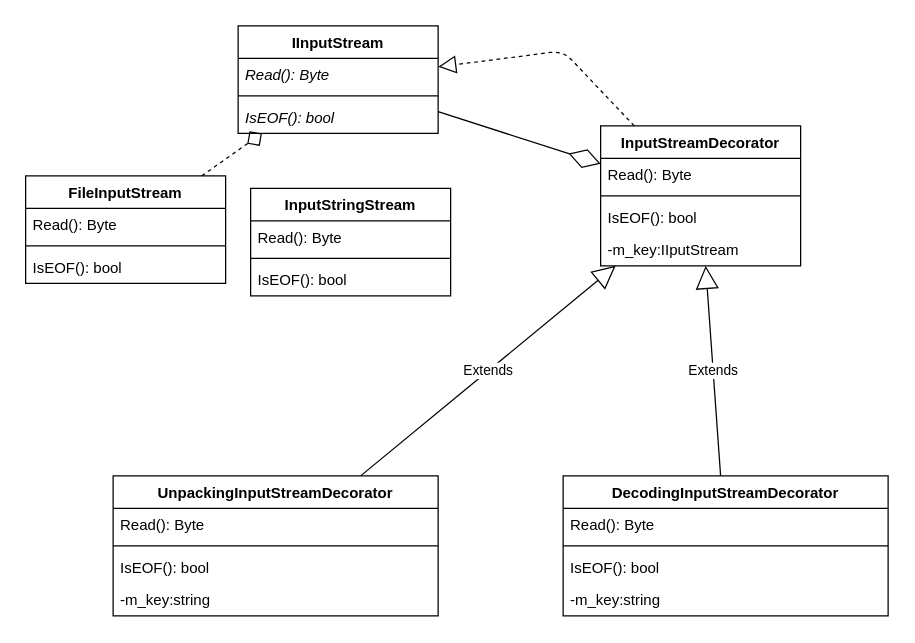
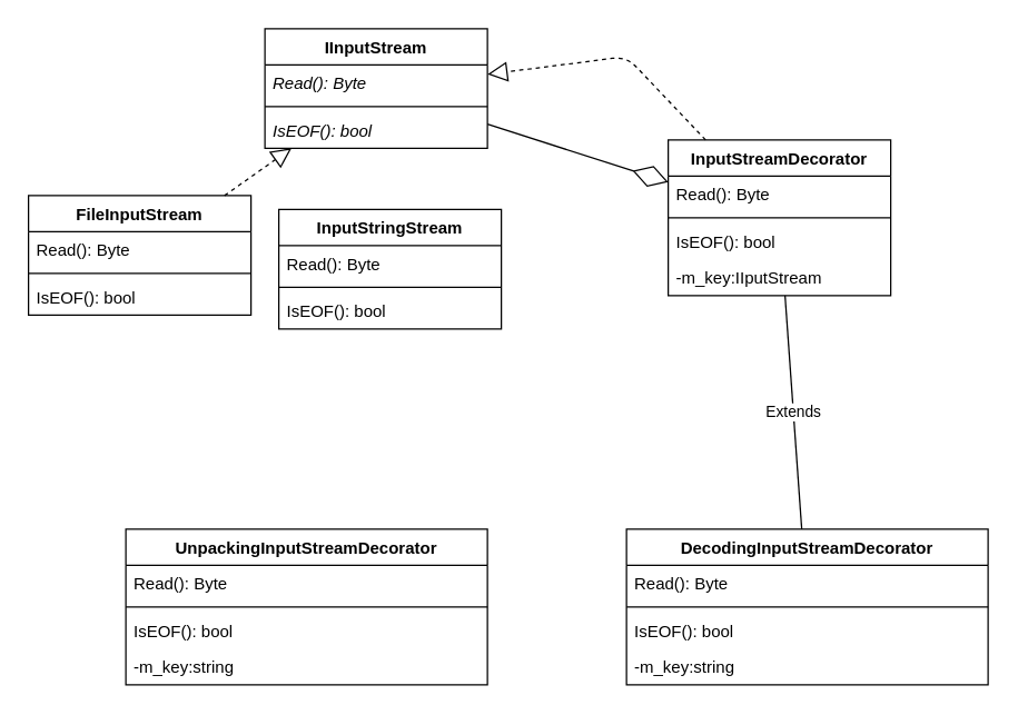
  <mxCell id="0" />
  <mxCell id="1" parent="0" />
  <mxCell id="2" value="IInputStream" style="swimlane;fontStyle=1;align=center;verticalAlign=top;childLayout=stackLayout;horizontal=1;startSize=26;horizontalStack=0;resizeParent=1;resizeParentMax=0;resizeLast=0;collapsible=1;marginBottom=0;" vertex="1" parent="1"><mxGeometry x="190" y="20" width="160" height="86" as="geometry" /></mxCell>
  <mxCell id="3" value="Read(): Byte" style="text;strokeColor=none;fillColor=none;align=left;verticalAlign=top;spacingLeft=4;spacingRight=4;overflow=hidden;rotatable=0;points=[[0,0.5],[1,0.5]];portConstraint=eastwest;fontStyle=2" vertex="1" parent="2"><mxGeometry y="26" width="160" height="26" as="geometry" /></mxCell>
  <mxCell id="4" value="" style="line;strokeWidth=1;fillColor=none;align=left;verticalAlign=middle;spacingTop=-1;spacingLeft=3;spacingRight=3;rotatable=0;labelPosition=right;points=[];portConstraint=eastwest;" vertex="1" parent="2"><mxGeometry y="52" width="160" height="8" as="geometry" /></mxCell>
  <mxCell id="5" value="IsEOF(): bool" style="text;strokeColor=none;fillColor=none;align=left;verticalAlign=top;spacingLeft=4;spacingRight=4;overflow=hidden;rotatable=0;points=[[0,0.5],[1,0.5]];portConstraint=eastwest;fontStyle=2" vertex="1" parent="2"><mxGeometry y="60" width="160" height="26" as="geometry" /></mxCell>
  <mxCell id="6" value="FileInputStream" style="swimlane;fontStyle=1;align=center;verticalAlign=top;childLayout=stackLayout;horizontal=1;startSize=26;horizontalStack=0;resizeParent=1;resizeParentMax=0;resizeLast=0;collapsible=1;marginBottom=0;" vertex="1" parent="1"><mxGeometry x="20" y="140" width="160" height="86" as="geometry" /></mxCell>
  <mxCell id="7" value="Read(): Byte" style="text;strokeColor=none;fillColor=none;align=left;verticalAlign=top;spacingLeft=4;spacingRight=4;overflow=hidden;rotatable=0;points=[[0,0.5],[1,0.5]];portConstraint=eastwest;fontStyle=0" vertex="1" parent="6"><mxGeometry y="26" width="160" height="26" as="geometry" /></mxCell>
  <mxCell id="8" value="" style="line;strokeWidth=1;fillColor=none;align=left;verticalAlign=middle;spacingTop=-1;spacingLeft=3;spacingRight=3;rotatable=0;labelPosition=right;points=[];portConstraint=eastwest;" vertex="1" parent="6"><mxGeometry y="52" width="160" height="8" as="geometry" /></mxCell>
  <mxCell id="9" value="IsEOF(): bool" style="text;strokeColor=none;fillColor=none;align=left;verticalAlign=top;spacingLeft=4;spacingRight=4;overflow=hidden;rotatable=0;points=[[0,0.5],[1,0.5]];portConstraint=eastwest;fontStyle=0" vertex="1" parent="6"><mxGeometry y="60" width="160" height="26" as="geometry" /></mxCell>
- <mxCell id="10" value="" style="endArrow=diamond;dashed=1;endFill=0;endSize=12;html=1;" edge="1" parent="1" source="6" target="2"><mxGeometry width="160" relative="1" as="geometry"><mxPoint x="240" y="140" as="sourcePoint" /><mxPoint x="400" y="140" as="targetPoint" /></mxGeometry></mxCell>
+ <mxCell id="10" value="" style="endArrow=block;dashed=1;endFill=0;endSize=12;html=1;" edge="1" parent="1" source="6" target="2"><mxGeometry width="160" relative="1" as="geometry"><mxPoint x="240" y="140" as="sourcePoint" /><mxPoint x="400" y="140" as="targetPoint" /></mxGeometry></mxCell>
  <mxCell id="11" value="InputStringStream" style="swimlane;fontStyle=1;align=center;verticalAlign=top;childLayout=stackLayout;horizontal=1;startSize=26;horizontalStack=0;resizeParent=1;resizeParentMax=0;resizeLast=0;collapsible=1;marginBottom=0;" vertex="1" parent="1"><mxGeometry x="200" y="150" width="160" height="86" as="geometry" /></mxCell>
  <mxCell id="12" value="Read(): Byte" style="text;strokeColor=none;fillColor=none;align=left;verticalAlign=top;spacingLeft=4;spacingRight=4;overflow=hidden;rotatable=0;points=[[0,0.5],[1,0.5]];portConstraint=eastwest;fontStyle=0" vertex="1" parent="11"><mxGeometry y="26" width="160" height="26" as="geometry" /></mxCell>
  <mxCell id="13" value="" style="line;strokeWidth=1;fillColor=none;align=left;verticalAlign=middle;spacingTop=-1;spacingLeft=3;spacingRight=3;rotatable=0;labelPosition=right;points=[];portConstraint=eastwest;" vertex="1" parent="11"><mxGeometry y="52" width="160" height="8" as="geometry" /></mxCell>
  <mxCell id="14" value="IsEOF(): bool" style="text;strokeColor=none;fillColor=none;align=left;verticalAlign=top;spacingLeft=4;spacingRight=4;overflow=hidden;rotatable=0;points=[[0,0.5],[1,0.5]];portConstraint=eastwest;fontStyle=0" vertex="1" parent="11"><mxGeometry y="60" width="160" height="26" as="geometry" /></mxCell>
  <mxCell id="15" value="InputStreamDecorator" style="swimlane;fontStyle=1;align=center;verticalAlign=top;childLayout=stackLayout;horizontal=1;startSize=26;horizontalStack=0;resizeParent=1;resizeParentMax=0;resizeLast=0;collapsible=1;marginBottom=0;" vertex="1" parent="1"><mxGeometry x="480" y="100" width="160" height="112" as="geometry" /></mxCell>
  <mxCell id="16" value="Read(): Byte" style="text;strokeColor=none;fillColor=none;align=left;verticalAlign=top;spacingLeft=4;spacingRight=4;overflow=hidden;rotatable=0;points=[[0,0.5],[1,0.5]];portConstraint=eastwest;fontStyle=0" vertex="1" parent="15"><mxGeometry y="26" width="160" height="26" as="geometry" /></mxCell>
  <mxCell id="17" value="" style="line;strokeWidth=1;fillColor=none;align=left;verticalAlign=middle;spacingTop=-1;spacingLeft=3;spacingRight=3;rotatable=0;labelPosition=right;points=[];portConstraint=eastwest;" vertex="1" parent="15"><mxGeometry y="52" width="160" height="8" as="geometry" /></mxCell>
  <mxCell id="18" value="IsEOF(): bool" style="text;strokeColor=none;fillColor=none;align=left;verticalAlign=top;spacingLeft=4;spacingRight=4;overflow=hidden;rotatable=0;points=[[0,0.5],[1,0.5]];portConstraint=eastwest;fontStyle=0" vertex="1" parent="15"><mxGeometry y="60" width="160" height="26" as="geometry" /></mxCell>
  <mxCell id="19" value="-m_key:IIputStream" style="text;strokeColor=none;fillColor=none;align=left;verticalAlign=top;spacingLeft=4;spacingRight=4;overflow=hidden;rotatable=0;points=[[0,0.5],[1,0.5]];portConstraint=eastwest;fontStyle=0" vertex="1" parent="15"><mxGeometry y="86" width="160" height="26" as="geometry" /></mxCell>
  <mxCell id="20" value="" style="endArrow=diamondThin;endFill=0;endSize=24;html=1;" edge="1" parent="1" source="2" target="15"><mxGeometry width="160" relative="1" as="geometry"><mxPoint x="470" y="240" as="sourcePoint" /><mxPoint x="630" y="240" as="targetPoint" /></mxGeometry></mxCell>
  <mxCell id="21" value="" style="endArrow=block;dashed=1;endFill=0;endSize=12;html=1;" edge="1" parent="1" source="15" target="2"><mxGeometry width="160" relative="1" as="geometry"><mxPoint x="240" y="140" as="sourcePoint" /><mxPoint x="400" y="140" as="targetPoint" /><Array as="points"><mxPoint x="450" y="40" /></Array></mxGeometry></mxCell>
  <mxCell id="22" value="DecodingInputStreamDecorator" style="swimlane;fontStyle=1;align=center;verticalAlign=top;childLayout=stackLayout;horizontal=1;startSize=26;horizontalStack=0;resizeParent=1;resizeParentMax=0;resizeLast=0;collapsible=1;marginBottom=0;" vertex="1" parent="1"><mxGeometry x="450" y="380" width="260" height="112" as="geometry" /></mxCell>
  <mxCell id="23" value="Read(): Byte" style="text;strokeColor=none;fillColor=none;align=left;verticalAlign=top;spacingLeft=4;spacingRight=4;overflow=hidden;rotatable=0;points=[[0,0.5],[1,0.5]];portConstraint=eastwest;fontStyle=0" vertex="1" parent="22"><mxGeometry y="26" width="260" height="26" as="geometry" /></mxCell>
  <mxCell id="24" value="" style="line;strokeWidth=1;fillColor=none;align=left;verticalAlign=middle;spacingTop=-1;spacingLeft=3;spacingRight=3;rotatable=0;labelPosition=right;points=[];portConstraint=eastwest;" vertex="1" parent="22"><mxGeometry y="52" width="260" height="8" as="geometry" /></mxCell>
  <mxCell id="25" value="IsEOF(): bool" style="text;strokeColor=none;fillColor=none;align=left;verticalAlign=top;spacingLeft=4;spacingRight=4;overflow=hidden;rotatable=0;points=[[0,0.5],[1,0.5]];portConstraint=eastwest;fontStyle=0" vertex="1" parent="22"><mxGeometry y="60" width="260" height="26" as="geometry" /></mxCell>
  <mxCell id="26" value="-m_key:string" style="text;strokeColor=none;fillColor=none;align=left;verticalAlign=top;spacingLeft=4;spacingRight=4;overflow=hidden;rotatable=0;points=[[0,0.5],[1,0.5]];portConstraint=eastwest;fontStyle=0" vertex="1" parent="22"><mxGeometry y="86" width="260" height="26" as="geometry" /></mxCell>
- <mxCell id="27" value="Extends" style="endArrow=block;endSize=16;endFill=0;html=1;" edge="1" parent="1" source="22" target="15"><mxGeometry width="160" relative="1" as="geometry"><mxPoint x="560" y="430" as="sourcePoint" /><mxPoint x="720" y="430" as="targetPoint" /></mxGeometry></mxCell>
+ <mxCell id="27" value="Extends" style="endArrow=none;endSize=16;endFill=0;html=1;" edge="1" parent="1" source="22" target="15"><mxGeometry width="160" relative="1" as="geometry"><mxPoint x="560" y="430" as="sourcePoint" /><mxPoint x="720" y="430" as="targetPoint" /></mxGeometry></mxCell>
  <mxCell id="28" value="UnpackingInputStreamDecorator" style="swimlane;fontStyle=1;align=center;verticalAlign=top;childLayout=stackLayout;horizontal=1;startSize=26;horizontalStack=0;resizeParent=1;resizeParentMax=0;resizeLast=0;collapsible=1;marginBottom=0;" vertex="1" parent="1"><mxGeometry x="90" y="380" width="260" height="112" as="geometry" /></mxCell>
  <mxCell id="29" value="Read(): Byte" style="text;strokeColor=none;fillColor=none;align=left;verticalAlign=top;spacingLeft=4;spacingRight=4;overflow=hidden;rotatable=0;points=[[0,0.5],[1,0.5]];portConstraint=eastwest;fontStyle=0" vertex="1" parent="28"><mxGeometry y="26" width="260" height="26" as="geometry" /></mxCell>
  <mxCell id="30" value="" style="line;strokeWidth=1;fillColor=none;align=left;verticalAlign=middle;spacingTop=-1;spacingLeft=3;spacingRight=3;rotatable=0;labelPosition=right;points=[];portConstraint=eastwest;" vertex="1" parent="28"><mxGeometry y="52" width="260" height="8" as="geometry" /></mxCell>
  <mxCell id="31" value="IsEOF(): bool" style="text;strokeColor=none;fillColor=none;align=left;verticalAlign=top;spacingLeft=4;spacingRight=4;overflow=hidden;rotatable=0;points=[[0,0.5],[1,0.5]];portConstraint=eastwest;fontStyle=0" vertex="1" parent="28"><mxGeometry y="60" width="260" height="26" as="geometry" /></mxCell>
  <mxCell id="32" value="-m_key:string" style="text;strokeColor=none;fillColor=none;align=left;verticalAlign=top;spacingLeft=4;spacingRight=4;overflow=hidden;rotatable=0;points=[[0,0.5],[1,0.5]];portConstraint=eastwest;fontStyle=0" vertex="1" parent="28"><mxGeometry y="86" width="260" height="26" as="geometry" /></mxCell>
- <mxCell id="33" value="Extends" style="endArrow=block;endSize=16;endFill=0;html=1;" edge="1" parent="1" source="28" target="15"><mxGeometry width="160" relative="1" as="geometry"><mxPoint x="560" y="430" as="sourcePoint" /><mxPoint x="720" y="430" as="targetPoint" /></mxGeometry></mxCell>
